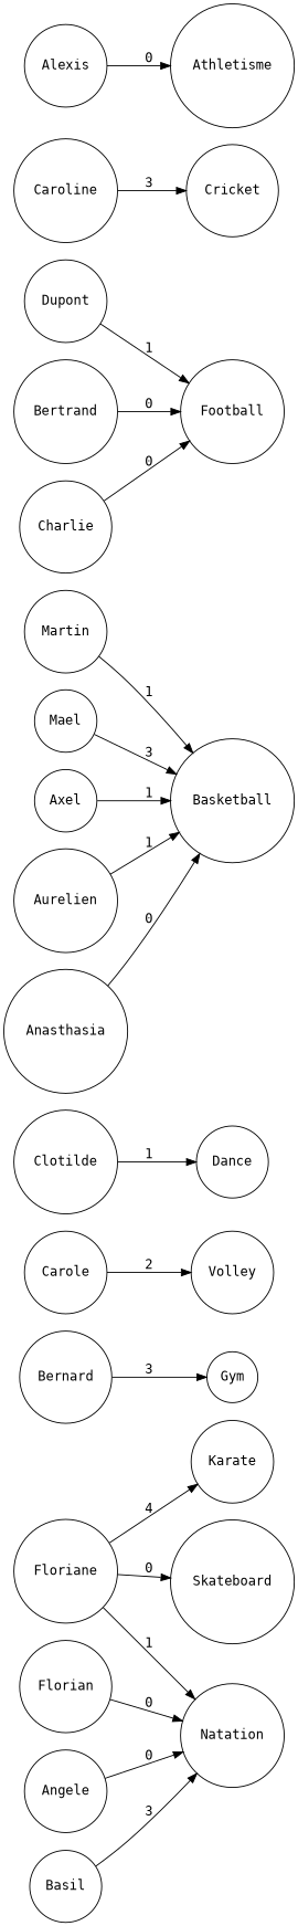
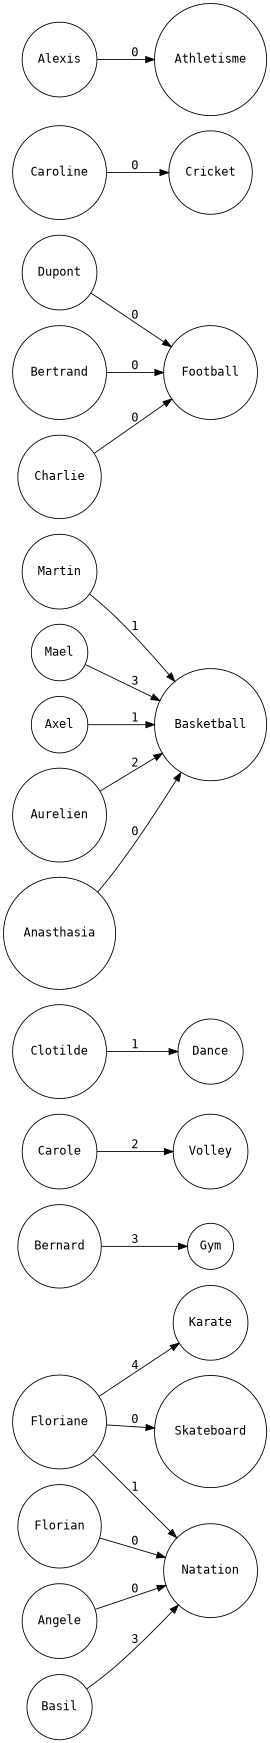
  digraph {
    fontname="DejaVu Sans Mono"
    rankdir=LR
    node [fontname="DejaVu Sans Mono" shape=circle]
    edge [fontname="DejaVu Sans Mono"]
    Floriane
    Karate
    Skateboard
    Natation
    Florian
    Bernard
    Gym
    Carole
    Volley
    Clotilde
    Dance
    Martin
    Basketball
    Mael
    Axel
    Aurelien
    Anasthasia
    Dupont
    Football
    Bertrand
    Charlie
    Caroline
    Cricket
    Angele
    Alexis
    Athletisme
    Basil
    Floriane -> Karate [label=4]
    Floriane -> Skateboard [label=0]
    Floriane -> Natation [label=1]
    Florian -> Natation [label=0]
    Bernard -> Gym [label=3]
    Carole -> Volley [label=2]
    Clotilde -> Dance [label=1]
    Martin -> Basketball [label=1]
    Mael -> Basketball [label=3]
    Axel -> Basketball [label=1]
-   Aurelien -> Basketball [label=1]
+   Aurelien -> Basketball [label=2]
    Anasthasia -> Basketball [label=0]
-   Dupont -> Football [label=1]
+   Dupont -> Football [label=0]
    Bertrand -> Football [label=0]
    Charlie -> Football [label=0]
-   Caroline -> Cricket [label=3]
+   Caroline -> Cricket [label=0]
    Angele -> Natation [label=0]
    Alexis -> Athletisme [label=0]
    Basil -> Natation [label=3]
  }
